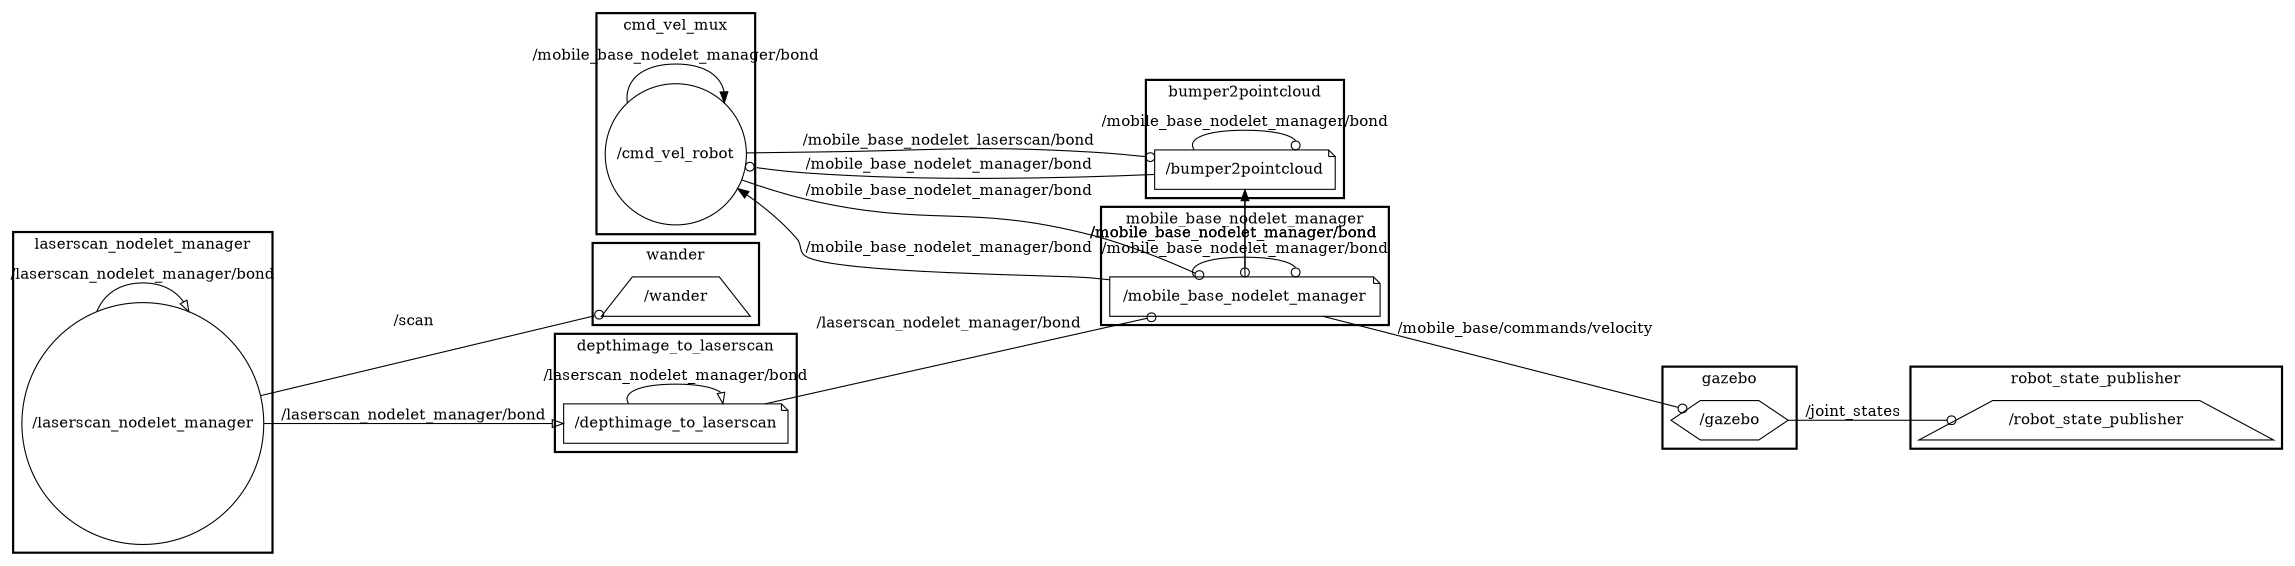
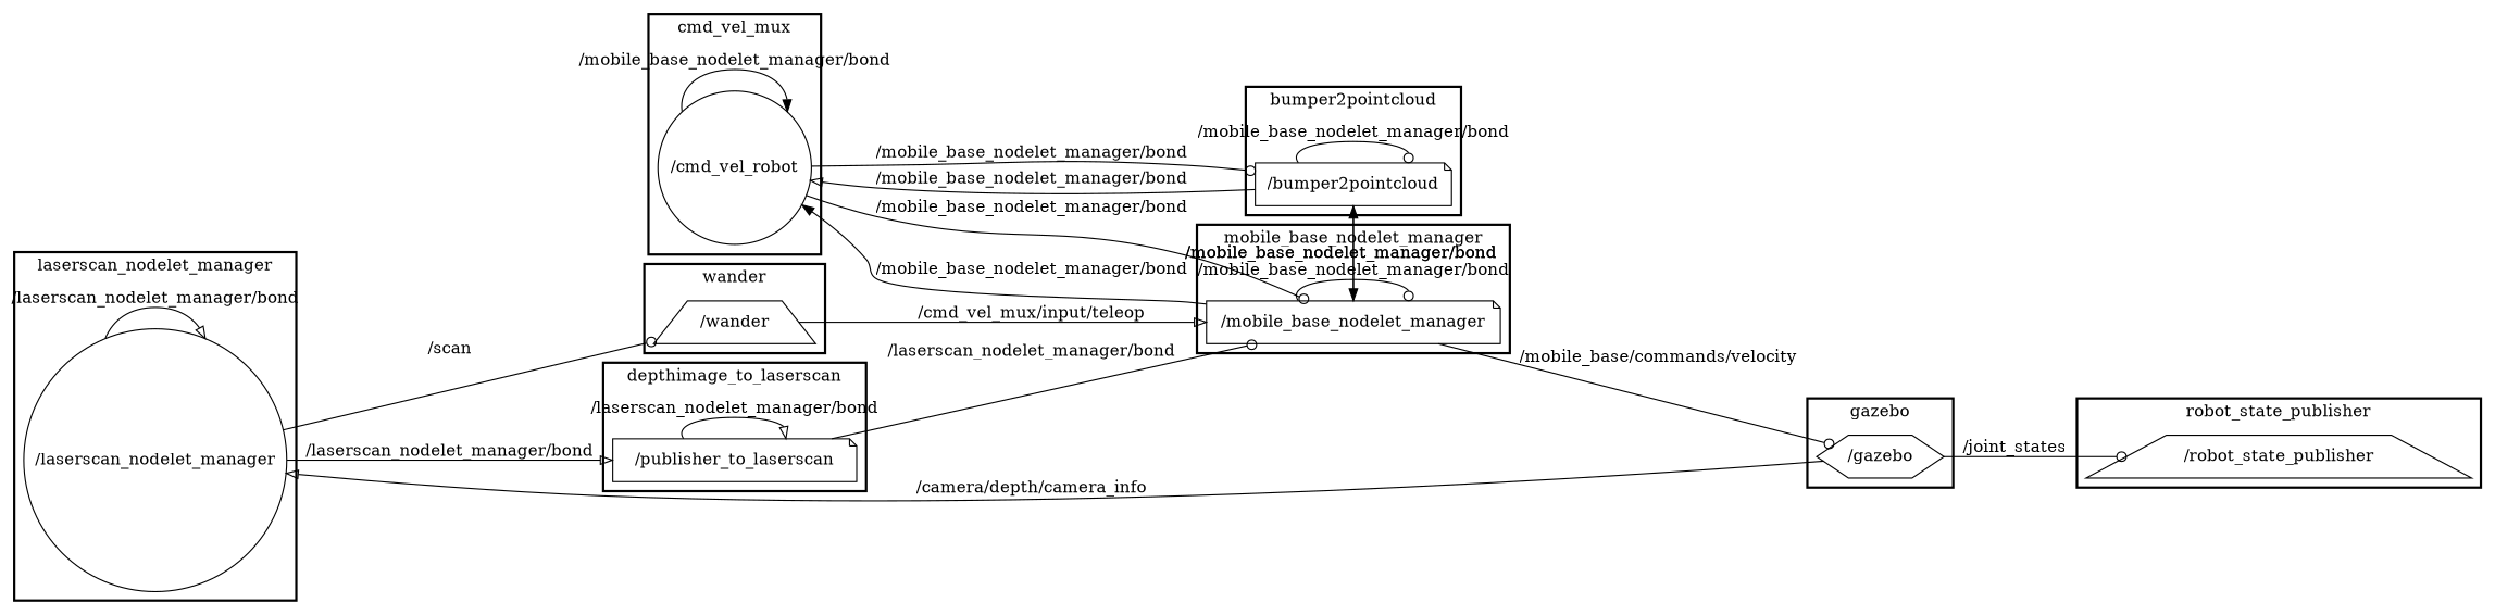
  digraph {
    compound=True
    rank=same
    rankdir=LR
    ranksep=0.2
    node [shape=note]
    edge [arrowhead=odot penwidth=1]
    n1 [height=0.5 label="/cmd_vel_robot" shape=circle width=1.7873]
    n2 [height=0.5 label="/robot_state_publisher" shape=trapezium width=2.4734]
    n3 [height=0.5 label="/bumper2pointcloud" width=2.2929]
    n4 [height=0.5 label="/wander" shape=trapezium width=1.0832]
-   n5 [height=0.5 label="/depthimage_to_laserscan" width=2.8525]
+   n5 [height=0.5 label="/publisher_to_laserscan" width=2.8525]
    n6 [height=0.5 label="/mobile_base_nodelet_manager" width=3.4303]
    n7 [height=0.5 label="/laserscan_nodelet_manager" shape=circle width=3.0692]
    n8 [height=0.5 label="/gazebo" shape=hexagon width=1.0652]
    subgraph cluster_1 {
      label=cmd_vel_mux
      style=bold
      n1
    }
    subgraph cluster_2 {
      label=robot_state_publisher
      style=bold
      n2
    }
    subgraph cluster_3 {
      label=bumper2pointcloud
      style=bold
      n3
    }
    subgraph cluster_4 {
      label=wander
      style=bold
      n4
    }
    subgraph cluster_5 {
      label=depthimage_to_laserscan
      style=bold
      n5
    }
    subgraph cluster_6 {
      label=mobile_base_nodelet_manager
      style=bold
      n6
    }
    subgraph cluster_7 {
      label=laserscan_nodelet_manager
      style=bold
      n7
    }
    subgraph cluster_8 {
      label=gazebo
      style=bold
      n8
    }
    n1 -> n1 [arrowhead=normal label="/mobile_base_nodelet_manager/bond"]
-   n1 -> n3 [label="/mobile_base_nodelet_laserscan/bond"]
+   n1 -> n3 [label="/mobile_base_nodelet_manager/bond"]
    n1 -> n6 [label="/mobile_base_nodelet_manager/bond"]
-   n3 -> n1 [label="/mobile_base_nodelet_manager/bond"]
+   n3 -> n1 [arrowhead=onormal label="/mobile_base_nodelet_manager/bond"]
    n3 -> n3 [label="/mobile_base_nodelet_manager/bond"]
-   n3 -> n6 [label="/mobile_base_nodelet_manager/bond"]
+   n3 -> n6 [arrowhead=normal label="/mobile_base_nodelet_manager/bond"]
+   n4 -> n6 [arrowhead=onormal label="/cmd_vel_mux/input/teleop"]
    n5 -> n5 [arrowhead=onormal label="/laserscan_nodelet_manager/bond"]
    n5 -> n6 [label="/laserscan_nodelet_manager/bond"]
    n6 -> n1 [arrowhead=normal label="/mobile_base_nodelet_manager/bond"]
    n6 -> n3 [arrowhead=normal label="/mobile_base_nodelet_manager/bond"]
    n6 -> n6 [label="/mobile_base_nodelet_manager/bond"]
    n6 -> n8 [label="/mobile_base/commands/velocity"]
    n7 -> n4 [label="/scan"]
    n7 -> n5 [arrowhead=onormal label="/laserscan_nodelet_manager/bond"]
    n7 -> n7 [arrowhead=onormal label="/laserscan_nodelet_manager/bond"]
    n8 -> n2 [label="/joint_states"]
+   n8 -> n7 [arrowhead=onormal label="/camera/depth/camera_info"]
  }
